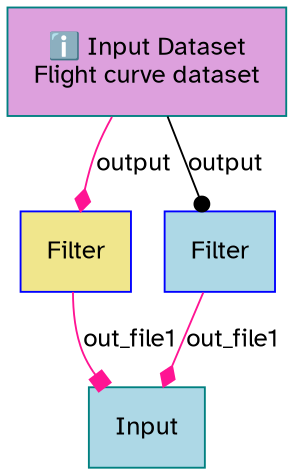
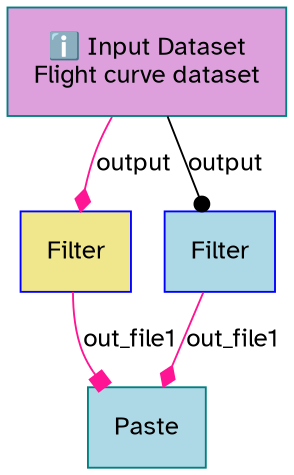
  digraph {
    node [color=teal fontname="Atkinson Hyperlegible" margin="0.2,0.2" shape=box style=filled fillcolor=lightblue]
    edge [fontname="Atkinson Hyperlegible" color=deeppink arrowhead=diamond]
    n1 [label="ℹ️ Input Dataset\nFlight curve dataset" fillcolor=plum]
    n2 [color=blue label=Filter fillcolor=khaki]
    n3 [color=blue label=Filter]
-   n4 [label=Input]
+   n4 [label=Paste]
    n1 -> n2 [label=output]
    n1 -> n3 [label=output color=black arrowhead=dot]
    n2 -> n4 [label=out_file1 arrowhead=box]
    n3 -> n4 [label=out_file1]
  }
